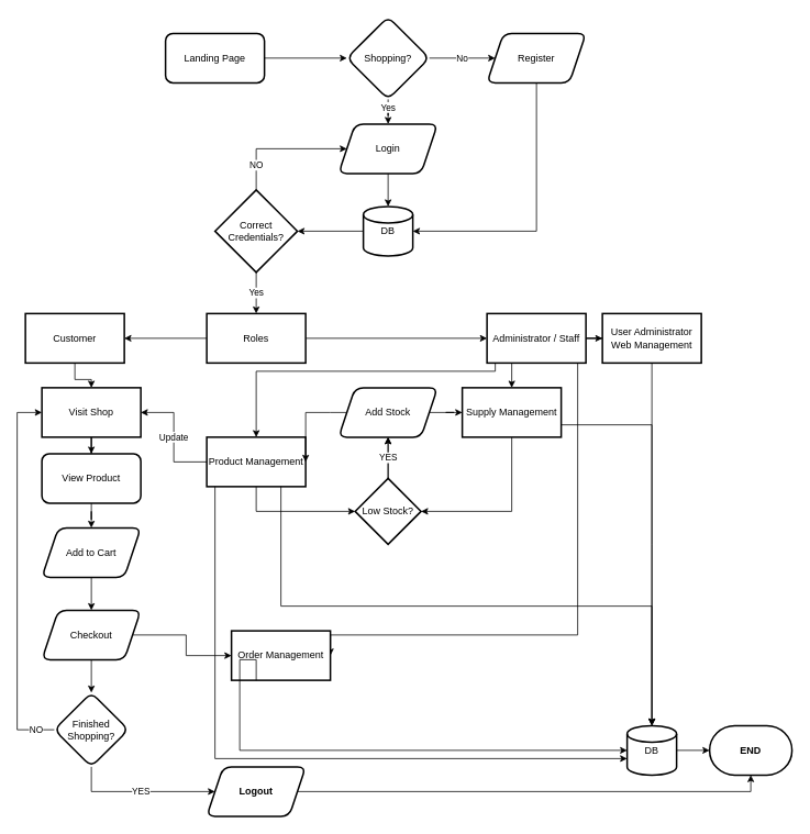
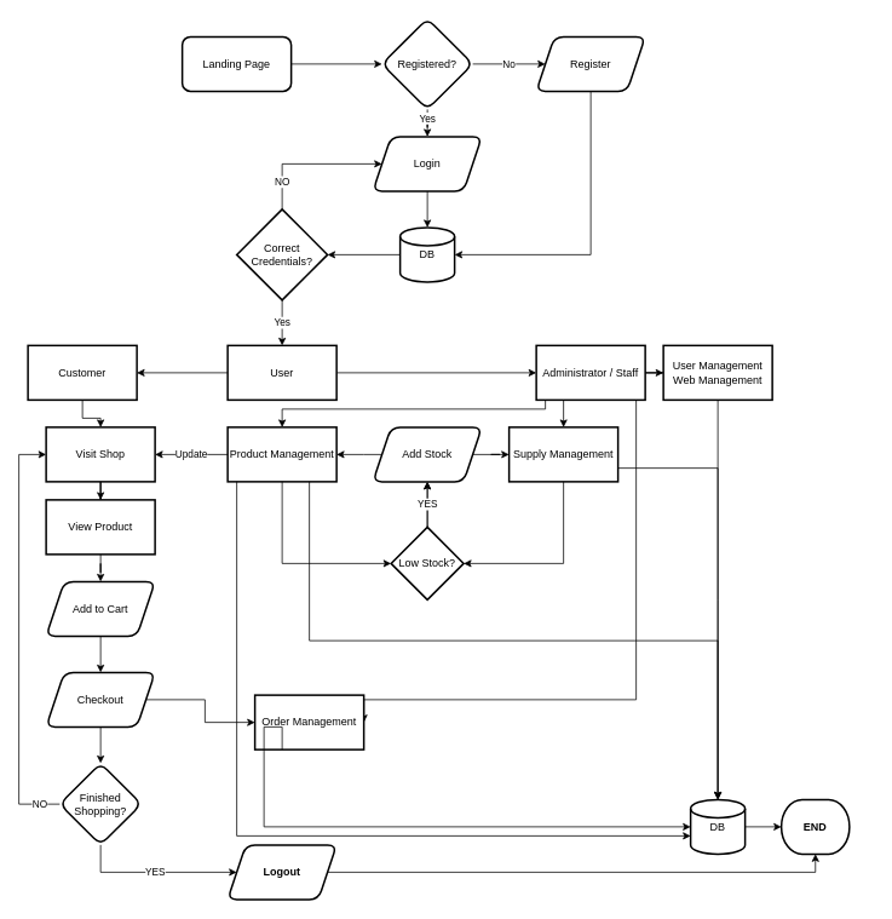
  <mxCell id="0" />
  <mxCell id="1" parent="0" />
  <mxCell id="2" value="" style="edgeStyle=orthogonalEdgeStyle;rounded=0;orthogonalLoop=1;jettySize=auto;html=1;" edge="1" parent="1" source="3" target="6"><mxGeometry relative="1" as="geometry" /></mxCell>
  <mxCell id="3" value="Landing Page" style="rounded=1;whiteSpace=wrap;html=1;strokeWidth=2;fontStyle=0" vertex="1" parent="1"><mxGeometry x="200" y="40" width="120" height="60" as="geometry" /></mxCell>
  <mxCell id="4" value="No" style="edgeStyle=orthogonalEdgeStyle;rounded=0;orthogonalLoop=1;jettySize=auto;html=1;" edge="1" parent="1" source="6" target="8"><mxGeometry relative="1" as="geometry" /></mxCell>
  <mxCell id="5" value="Yes" style="edgeStyle=orthogonalEdgeStyle;rounded=0;orthogonalLoop=1;jettySize=auto;html=1;" edge="1" parent="1" source="6" target="30"><mxGeometry x="0.2" relative="1" as="geometry"><mxPoint as="offset" /></mxGeometry></mxCell>
- <mxCell id="6" value="Shopping?" style="rhombus;whiteSpace=wrap;html=1;rounded=1;strokeWidth=2;fontStyle=0;" vertex="1" parent="1"><mxGeometry x="420" y="20" width="100" height="100" as="geometry" /></mxCell>
+ <mxCell id="6" value="Registered?" style="rhombus;whiteSpace=wrap;html=1;rounded=1;strokeWidth=2;fontStyle=0;" vertex="1" parent="1"><mxGeometry x="420" y="20" width="100" height="100" as="geometry" /></mxCell>
  <mxCell id="7" style="edgeStyle=orthogonalEdgeStyle;rounded=0;orthogonalLoop=1;jettySize=auto;html=1;" edge="1" parent="1" source="8" target="10"><mxGeometry relative="1" as="geometry"><mxPoint x="650" y="200" as="targetPoint" /><Array as="points"><mxPoint x="650" y="280" /></Array></mxGeometry></mxCell>
  <mxCell id="8" value="Register" style="shape=parallelogram;perimeter=parallelogramPerimeter;whiteSpace=wrap;html=1;fixedSize=1;rounded=1;strokeWidth=2;fontStyle=0;" vertex="1" parent="1"><mxGeometry x="590" y="40" width="120" height="60" as="geometry" /></mxCell>
  <mxCell id="9" value="" style="edgeStyle=orthogonalEdgeStyle;rounded=0;orthogonalLoop=1;jettySize=auto;html=1;" edge="1" parent="1" source="10" target="13"><mxGeometry relative="1" as="geometry" /></mxCell>
  <mxCell id="10" value="DB" style="strokeWidth=2;html=1;shape=mxgraph.flowchart.database;whiteSpace=wrap;" vertex="1" parent="1"><mxGeometry x="440" y="250" width="60" height="60" as="geometry" /></mxCell>
  <mxCell id="11" value="Yes" style="edgeStyle=orthogonalEdgeStyle;rounded=0;orthogonalLoop=1;jettySize=auto;html=1;" edge="1" parent="1" source="13" target="16"><mxGeometry relative="1" as="geometry" /></mxCell>
  <mxCell id="12" value="NO" style="edgeStyle=orthogonalEdgeStyle;rounded=0;orthogonalLoop=1;jettySize=auto;html=1;entryX=0;entryY=0.5;entryDx=0;entryDy=0;" edge="1" parent="1" source="13" target="30"><mxGeometry x="-0.625" relative="1" as="geometry"><Array as="points"><mxPoint x="310" y="180" /></Array><mxPoint as="offset" /></mxGeometry></mxCell>
  <mxCell id="13" value="Correct Credentials?" style="rhombus;whiteSpace=wrap;html=1;strokeWidth=2;" vertex="1" parent="1"><mxGeometry x="260" y="230" width="100" height="100" as="geometry" /></mxCell>
  <mxCell id="14" value="" style="edgeStyle=orthogonalEdgeStyle;rounded=0;orthogonalLoop=1;jettySize=auto;html=1;" edge="1" parent="1" source="16" target="21"><mxGeometry relative="1" as="geometry" /></mxCell>
  <mxCell id="15" value="" style="edgeStyle=orthogonalEdgeStyle;rounded=0;orthogonalLoop=1;jettySize=auto;html=1;" edge="1" parent="1" source="16" target="23"><mxGeometry relative="1" as="geometry" /></mxCell>
- <mxCell id="16" value="Roles" style="whiteSpace=wrap;html=1;strokeWidth=2;" vertex="1" parent="1"><mxGeometry x="250" y="380" width="120" height="60" as="geometry" /></mxCell>
+ <mxCell id="16" value="User" style="whiteSpace=wrap;html=1;strokeWidth=2;" vertex="1" parent="1"><mxGeometry x="250" y="380" width="120" height="60" as="geometry" /></mxCell>
  <mxCell id="17" style="edgeStyle=orthogonalEdgeStyle;rounded=0;orthogonalLoop=1;jettySize=auto;html=1;entryX=1;entryY=0.5;entryDx=0;entryDy=0;" edge="1" parent="1" source="21" target="26"><mxGeometry relative="1" as="geometry"><Array as="points"><mxPoint x="700" y="770" /></Array></mxGeometry></mxCell>
  <mxCell id="18" value="" style="edgeStyle=orthogonalEdgeStyle;rounded=0;orthogonalLoop=1;jettySize=auto;html=1;" edge="1" parent="1" source="21" target="37"><mxGeometry relative="1" as="geometry"><Array as="points"><mxPoint x="600" y="450" /><mxPoint x="310" y="450" /></Array></mxGeometry></mxCell>
  <mxCell id="19" style="edgeStyle=orthogonalEdgeStyle;rounded=0;orthogonalLoop=1;jettySize=auto;html=1;exitX=0.25;exitY=1;exitDx=0;exitDy=0;entryX=0.5;entryY=0;entryDx=0;entryDy=0;" edge="1" parent="1" source="21" target="48"><mxGeometry relative="1" as="geometry" /></mxCell>
  <mxCell id="20" value="" style="edgeStyle=orthogonalEdgeStyle;rounded=0;orthogonalLoop=1;jettySize=auto;html=1;" edge="1" parent="1" source="21" target="55"><mxGeometry relative="1" as="geometry" /></mxCell>
  <mxCell id="21" value="Administrator / Staff" style="whiteSpace=wrap;html=1;strokeWidth=2;" vertex="1" parent="1"><mxGeometry x="590" y="380" width="120" height="60" as="geometry" /></mxCell>
  <mxCell id="22" value="" style="edgeStyle=orthogonalEdgeStyle;rounded=0;orthogonalLoop=1;jettySize=auto;html=1;" edge="1" parent="1" source="23" target="25"><mxGeometry relative="1" as="geometry" /></mxCell>
  <mxCell id="23" value="Customer" style="whiteSpace=wrap;html=1;strokeWidth=2;" vertex="1" parent="1"><mxGeometry x="30" y="380" width="120" height="60" as="geometry" /></mxCell>
  <mxCell id="24" value="" style="edgeStyle=orthogonalEdgeStyle;rounded=0;orthogonalLoop=1;jettySize=auto;html=1;" edge="1" parent="1" source="25" target="28"><mxGeometry relative="1" as="geometry" /></mxCell>
  <mxCell id="25" value="Visit Shop" style="whiteSpace=wrap;html=1;strokeWidth=2;" vertex="1" parent="1"><mxGeometry x="50" y="470" width="120" height="60" as="geometry" /></mxCell>
  <mxCell id="26" value="Order Management" style="whiteSpace=wrap;html=1;strokeWidth=2;" vertex="1" parent="1"><mxGeometry x="280" y="765" width="120" height="60" as="geometry" /></mxCell>
  <mxCell id="27" value="" style="edgeStyle=orthogonalEdgeStyle;rounded=0;orthogonalLoop=1;jettySize=auto;html=1;" edge="1" parent="1" source="28" target="32"><mxGeometry relative="1" as="geometry" /></mxCell>
- <mxCell id="28" value="View Product" style="whiteSpace=wrap;html=1;strokeWidth=2;rounded=1;" vertex="1" parent="1"><mxGeometry x="50" y="550" width="120" height="60" as="geometry" /></mxCell>
+ <mxCell id="28" value="View Product" style="whiteSpace=wrap;html=1;strokeWidth=2;" vertex="1" parent="1"><mxGeometry x="50" y="550" width="120" height="60" as="geometry" /></mxCell>
  <mxCell id="29" value="" style="edgeStyle=orthogonalEdgeStyle;rounded=0;orthogonalLoop=1;jettySize=auto;html=1;" edge="1" parent="1" source="30" target="10"><mxGeometry relative="1" as="geometry" /></mxCell>
  <mxCell id="30" value="Login" style="shape=parallelogram;perimeter=parallelogramPerimeter;whiteSpace=wrap;html=1;fixedSize=1;rounded=1;strokeWidth=2;fontStyle=0;" vertex="1" parent="1"><mxGeometry x="410" y="150" width="120" height="60" as="geometry" /></mxCell>
  <mxCell id="31" value="" style="edgeStyle=orthogonalEdgeStyle;rounded=0;orthogonalLoop=1;jettySize=auto;html=1;" edge="1" parent="1" source="32" target="35"><mxGeometry relative="1" as="geometry" /></mxCell>
  <mxCell id="32" value="Add to Cart" style="shape=parallelogram;perimeter=parallelogramPerimeter;whiteSpace=wrap;html=1;fixedSize=1;strokeWidth=2;rounded=1;" vertex="1" parent="1"><mxGeometry x="50" y="640" width="120" height="60" as="geometry" /></mxCell>
  <mxCell id="33" style="edgeStyle=orthogonalEdgeStyle;rounded=0;orthogonalLoop=1;jettySize=auto;html=1;entryX=0;entryY=0.5;entryDx=0;entryDy=0;" edge="1" parent="1" source="35" target="26"><mxGeometry relative="1" as="geometry" /></mxCell>
  <mxCell id="34" value="" style="edgeStyle=orthogonalEdgeStyle;rounded=0;orthogonalLoop=1;jettySize=auto;html=1;" edge="1" parent="1" source="35" target="58"><mxGeometry relative="1" as="geometry" /></mxCell>
  <mxCell id="35" value="Checkout" style="shape=parallelogram;perimeter=parallelogramPerimeter;whiteSpace=wrap;html=1;fixedSize=1;strokeWidth=2;rounded=1;" vertex="1" parent="1"><mxGeometry x="50" y="740" width="120" height="60" as="geometry" /></mxCell>
  <mxCell id="36" value="Update" style="edgeStyle=orthogonalEdgeStyle;rounded=0;orthogonalLoop=1;jettySize=auto;html=1;entryX=1;entryY=0.5;entryDx=0;entryDy=0;" edge="1" parent="1" source="37" target="25"><mxGeometry relative="1" as="geometry" /></mxCell>
- <mxCell id="37" value="Product Management" style="whiteSpace=wrap;html=1;strokeWidth=2;" vertex="1" parent="1"><mxGeometry x="250" y="530" width="120" height="60" as="geometry" /></mxCell>
+ <mxCell id="37" value="Product Management" style="whiteSpace=wrap;html=1;strokeWidth=2;" vertex="1" parent="1"><mxGeometry x="250" y="470" width="120" height="60" as="geometry" /></mxCell>
  <mxCell id="38" value="" style="edgeStyle=orthogonalEdgeStyle;rounded=0;orthogonalLoop=1;jettySize=auto;html=1;" edge="1" parent="1" source="39" target="40"><mxGeometry relative="1" as="geometry" /></mxCell>
  <mxCell id="39" value="DB" style="strokeWidth=2;html=1;shape=mxgraph.flowchart.database;whiteSpace=wrap;" vertex="1" parent="1"><mxGeometry x="760" y="880" width="60" height="60" as="geometry" /></mxCell>
- <mxCell id="40" value="END" style="strokeWidth=2;html=1;shape=mxgraph.flowchart.terminator;whiteSpace=wrap;fontStyle=1" vertex="1" parent="1"><mxGeometry x="860" y="880" width="100" height="60" as="geometry" /></mxCell>
+ <mxCell id="40" value="END" style="strokeWidth=2;html=1;shape=mxgraph.flowchart.terminator;whiteSpace=wrap;fontStyle=1" vertex="1" parent="1"><mxGeometry x="860" y="880" width="75" height="60" as="geometry" /></mxCell>
  <mxCell id="41" style="edgeStyle=orthogonalEdgeStyle;rounded=0;orthogonalLoop=1;jettySize=auto;html=1;" edge="1" parent="1" source="37"><mxGeometry relative="1" as="geometry"><mxPoint x="760" y="920" as="targetPoint" /><Array as="points"><mxPoint x="260" y="920" /></Array></mxGeometry></mxCell>
  <mxCell id="42" value="" style="edgeStyle=orthogonalEdgeStyle;rounded=0;orthogonalLoop=1;jettySize=auto;html=1;" edge="1" parent="1" source="44" target="46"><mxGeometry relative="1" as="geometry" /></mxCell>
  <mxCell id="43" value="YES" style="edgeStyle=orthogonalEdgeStyle;rounded=0;orthogonalLoop=1;jettySize=auto;html=1;" edge="1" parent="1" source="44" target="46"><mxGeometry relative="1" as="geometry" /></mxCell>
  <mxCell id="44" value="Low Stock?" style="rhombus;whiteSpace=wrap;html=1;strokeWidth=2;" vertex="1" parent="1"><mxGeometry x="430" y="580" width="80" height="80" as="geometry" /></mxCell>
  <mxCell id="45" style="edgeStyle=orthogonalEdgeStyle;rounded=0;orthogonalLoop=1;jettySize=auto;html=1;entryX=1;entryY=0.5;entryDx=0;entryDy=0;exitX=0;exitY=0.5;exitDx=0;exitDy=0;" edge="1" parent="1" source="46" target="37"><mxGeometry relative="1" as="geometry"><Array as="points"><mxPoint x="400" y="500" /><mxPoint x="400" y="500" /></Array></mxGeometry></mxCell>
  <mxCell id="46" value="Add Stock" style="shape=parallelogram;perimeter=parallelogramPerimeter;whiteSpace=wrap;html=1;fixedSize=1;strokeWidth=2;rounded=1;" vertex="1" parent="1"><mxGeometry x="410" y="470" width="120" height="60" as="geometry" /></mxCell>
  <mxCell id="47" style="edgeStyle=orthogonalEdgeStyle;rounded=0;orthogonalLoop=1;jettySize=auto;html=1;entryX=1;entryY=0.5;entryDx=0;entryDy=0;" edge="1" parent="1" source="48" target="44"><mxGeometry relative="1" as="geometry"><Array as="points"><mxPoint x="620" y="620" /></Array></mxGeometry></mxCell>
  <mxCell id="48" value="Supply Management" style="whiteSpace=wrap;html=1;strokeWidth=2;" vertex="1" parent="1"><mxGeometry x="560" y="470" width="120" height="60" as="geometry" /></mxCell>
  <mxCell id="49" style="edgeStyle=orthogonalEdgeStyle;rounded=0;orthogonalLoop=1;jettySize=auto;html=1;entryX=0;entryY=0.5;entryDx=0;entryDy=0;" edge="1" parent="1" source="46" target="48"><mxGeometry relative="1" as="geometry" /></mxCell>
  <mxCell id="50" style="edgeStyle=orthogonalEdgeStyle;rounded=0;orthogonalLoop=1;jettySize=auto;html=1;entryX=0;entryY=0.5;entryDx=0;entryDy=0;" edge="1" parent="1" source="37" target="44"><mxGeometry relative="1" as="geometry"><mxPoint x="430" y="626" as="targetPoint" /><Array as="points"><mxPoint x="310" y="620" /></Array></mxGeometry></mxCell>
  <mxCell id="51" style="edgeStyle=orthogonalEdgeStyle;rounded=0;orthogonalLoop=1;jettySize=auto;html=1;exitX=0.25;exitY=1;exitDx=0;exitDy=0;entryX=0;entryY=0.5;entryDx=0;entryDy=0;entryPerimeter=0;" edge="1" parent="1" source="26" target="39"><mxGeometry relative="1" as="geometry"><Array as="points"><mxPoint x="290" y="800" /><mxPoint x="290" y="910" /></Array></mxGeometry></mxCell>
  <mxCell id="52" style="edgeStyle=orthogonalEdgeStyle;rounded=0;orthogonalLoop=1;jettySize=auto;html=1;exitX=0.75;exitY=1;exitDx=0;exitDy=0;entryX=0.5;entryY=0;entryDx=0;entryDy=0;entryPerimeter=0;" edge="1" parent="1" source="37" target="39"><mxGeometry relative="1" as="geometry" /></mxCell>
  <mxCell id="53" style="edgeStyle=orthogonalEdgeStyle;rounded=0;orthogonalLoop=1;jettySize=auto;html=1;exitX=1;exitY=0.75;exitDx=0;exitDy=0;entryX=0.5;entryY=0;entryDx=0;entryDy=0;entryPerimeter=0;" edge="1" parent="1" source="48" target="39"><mxGeometry relative="1" as="geometry" /></mxCell>
  <mxCell id="54" style="edgeStyle=orthogonalEdgeStyle;rounded=0;orthogonalLoop=1;jettySize=auto;html=1;" edge="1" parent="1" source="55"><mxGeometry relative="1" as="geometry"><mxPoint x="790" y="880" as="targetPoint" /></mxGeometry></mxCell>
- <mxCell id="55" value="User Administrator Web Management" style="whiteSpace=wrap;html=1;strokeWidth=2;" vertex="1" parent="1"><mxGeometry x="730" y="380" width="120" height="60" as="geometry" /></mxCell>
+ <mxCell id="55" value="User Management Web Management" style="whiteSpace=wrap;html=1;strokeWidth=2;" vertex="1" parent="1"><mxGeometry x="730" y="380" width="120" height="60" as="geometry" /></mxCell>
  <mxCell id="56" value="YES" style="edgeStyle=orthogonalEdgeStyle;rounded=0;orthogonalLoop=1;jettySize=auto;html=1;" edge="1" parent="1" source="58" target="59"><mxGeometry relative="1" as="geometry"><Array as="points"><mxPoint x="110" y="960" /></Array></mxGeometry></mxCell>
  <mxCell id="57" value="NO" style="edgeStyle=orthogonalEdgeStyle;rounded=0;orthogonalLoop=1;jettySize=auto;html=1;entryX=0;entryY=0.5;entryDx=0;entryDy=0;exitX=0;exitY=0.5;exitDx=0;exitDy=0;" edge="1" parent="1" source="58" target="25"><mxGeometry x="-0.905" relative="1" as="geometry"><Array as="points"><mxPoint x="20" y="885" /><mxPoint x="20" y="500" /></Array><mxPoint as="offset" /></mxGeometry></mxCell>
  <mxCell id="58" value="Finished Shopping?" style="rhombus;whiteSpace=wrap;html=1;strokeWidth=2;rounded=1;" vertex="1" parent="1"><mxGeometry x="65" y="840" width="90" height="90" as="geometry" /></mxCell>
  <mxCell id="59" value="Logout" style="shape=parallelogram;perimeter=parallelogramPerimeter;whiteSpace=wrap;html=1;fixedSize=1;strokeWidth=2;rounded=1;fontStyle=1" vertex="1" parent="1"><mxGeometry x="250" y="930" width="120" height="60" as="geometry" /></mxCell>
  <mxCell id="60" style="edgeStyle=orthogonalEdgeStyle;rounded=0;orthogonalLoop=1;jettySize=auto;html=1;entryX=0.5;entryY=1;entryDx=0;entryDy=0;entryPerimeter=0;" edge="1" parent="1" source="59" target="40"><mxGeometry relative="1" as="geometry" /></mxCell>
